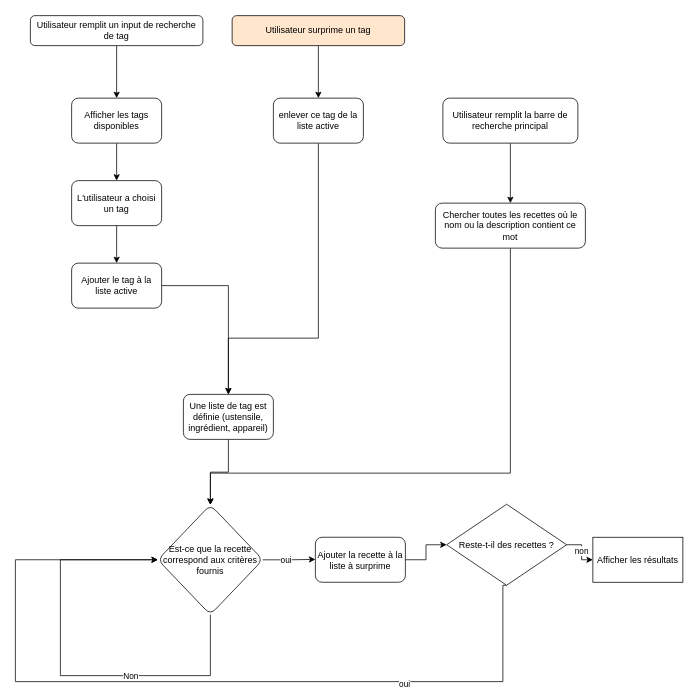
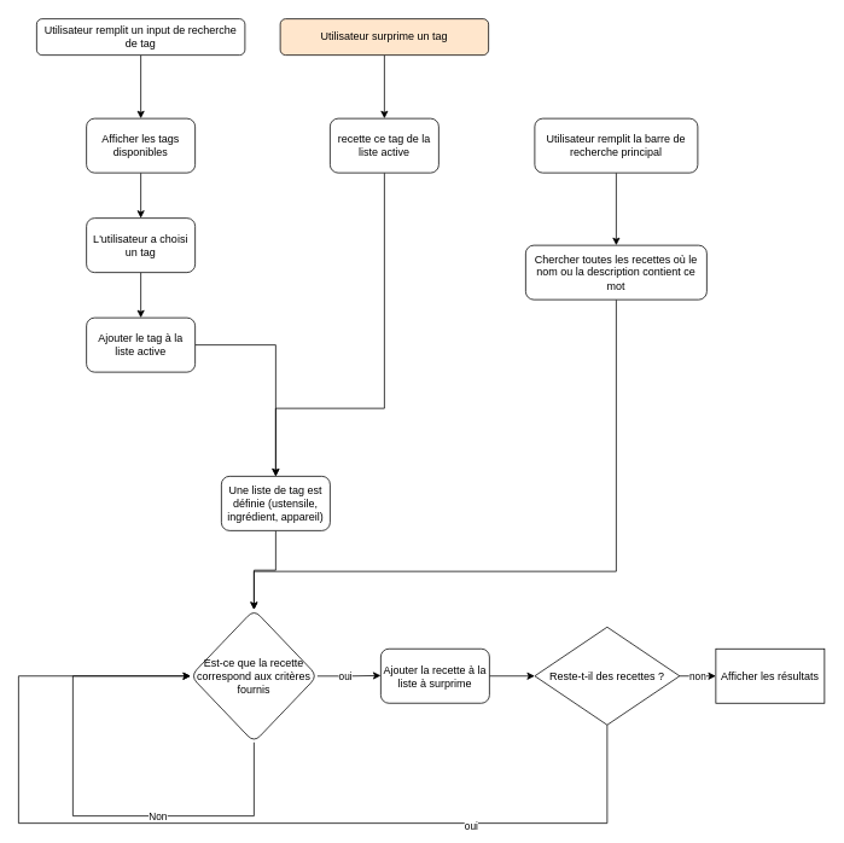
  <mxCell id="0" />
  <mxCell id="1" parent="0" />
  <mxCell id="2" value="" style="edgeStyle=orthogonalEdgeStyle;rounded=0;orthogonalLoop=1;jettySize=auto;html=1;" edge="1" parent="1" source="3" target="5"><mxGeometry relative="1" as="geometry" /></mxCell>
  <mxCell id="3" value="Utilisateur remplit un input de recherche de tag" style="rounded=1;whiteSpace=wrap;html=1;fontSize=12;glass=0;strokeWidth=1;shadow=0;" parent="1" vertex="1"><mxGeometry x="40" y="20" width="230" height="40" as="geometry" /></mxCell>
  <mxCell id="4" value="" style="edgeStyle=orthogonalEdgeStyle;rounded=0;orthogonalLoop=1;jettySize=auto;html=1;" edge="1" parent="1" source="5" target="7"><mxGeometry relative="1" as="geometry" /></mxCell>
  <mxCell id="5" value="Afficher les tags disponibles " style="whiteSpace=wrap;html=1;rounded=1;shadow=0;strokeWidth=1;glass=0;" vertex="1" parent="1"><mxGeometry x="95" y="130" width="120" height="60" as="geometry" /></mxCell>
  <mxCell id="6" value="" style="edgeStyle=orthogonalEdgeStyle;rounded=0;orthogonalLoop=1;jettySize=auto;html=1;" edge="1" parent="1" source="7" target="16"><mxGeometry relative="1" as="geometry" /></mxCell>
  <mxCell id="7" value="L'utilisateur a choisi un tag" style="whiteSpace=wrap;html=1;rounded=1;shadow=0;strokeWidth=1;glass=0;" vertex="1" parent="1"><mxGeometry x="95" y="240" width="120" height="60" as="geometry" /></mxCell>
  <mxCell id="8" value="" style="edgeStyle=orthogonalEdgeStyle;rounded=0;orthogonalLoop=1;jettySize=auto;html=1;entryX=0;entryY=0.5;entryDx=0;entryDy=0;" edge="1" parent="1" source="12"><mxGeometry relative="1" as="geometry"><mxPoint x="420" y="745" as="targetPoint" /></mxGeometry></mxCell>
  <mxCell id="9" value="oui" style="edgeLabel;html=1;align=center;verticalAlign=middle;resizable=0;points=[];" vertex="1" connectable="0" parent="8"><mxGeometry x="-0.273" y="-3" relative="1" as="geometry"><mxPoint x="5" y="-3" as="offset" /></mxGeometry></mxCell>
  <mxCell id="10" style="edgeStyle=orthogonalEdgeStyle;rounded=0;orthogonalLoop=1;jettySize=auto;html=1;exitX=0.5;exitY=1;exitDx=0;exitDy=0;entryX=0;entryY=0.5;entryDx=0;entryDy=0;" edge="1" parent="1" source="12" target="12"><mxGeometry relative="1" as="geometry"><mxPoint x="130" y="810" as="targetPoint" /><Array as="points"><mxPoint x="280" y="900" /><mxPoint x="80" y="900" /><mxPoint x="80" y="746" /></Array></mxGeometry></mxCell>
  <mxCell id="11" value="Non " style="edgeLabel;html=1;align=center;verticalAlign=middle;resizable=0;points=[];" vertex="1" connectable="0" parent="10"><mxGeometry x="-0.489" y="3" relative="1" as="geometry"><mxPoint x="-43" y="-3" as="offset" /></mxGeometry></mxCell>
  <mxCell id="12" value="Est-ce que la recette correspond aux critères fournis" style="rhombus;whiteSpace=wrap;html=1;rounded=1;shadow=0;strokeWidth=1;glass=0;" vertex="1" parent="1"><mxGeometry x="210" y="672.25" width="140" height="146.5" as="geometry" /></mxCell>
  <mxCell id="13" style="edgeStyle=orthogonalEdgeStyle;rounded=0;orthogonalLoop=1;jettySize=auto;html=1;entryX=0;entryY=0.5;entryDx=0;entryDy=0;exitX=0.5;exitY=1;exitDx=0;exitDy=0;" edge="1" parent="1" source="30" target="12"><mxGeometry relative="1" as="geometry"><mxPoint x="485" y="897.5" as="targetPoint" /><mxPoint x="670" y="908" as="sourcePoint" /><Array as="points"><mxPoint x="670" y="908" /><mxPoint x="20" y="908" /><mxPoint x="20" y="745" /></Array></mxGeometry></mxCell>
  <mxCell id="14" value="oui" style="edgeLabel;html=1;align=center;verticalAlign=middle;resizable=0;points=[];" vertex="1" connectable="0" parent="13"><mxGeometry x="-0.525" y="5" relative="1" as="geometry"><mxPoint x="5" y="-3" as="offset" /></mxGeometry></mxCell>
  <mxCell id="15" style="edgeStyle=orthogonalEdgeStyle;rounded=0;orthogonalLoop=1;jettySize=auto;html=1;entryX=0.5;entryY=0;entryDx=0;entryDy=0;" edge="1" parent="1" source="16" target="22"><mxGeometry relative="1" as="geometry" /></mxCell>
  <mxCell id="16" value="Ajouter le tag à la liste active" style="whiteSpace=wrap;html=1;rounded=1;shadow=0;strokeWidth=1;glass=0;" vertex="1" parent="1"><mxGeometry x="95" y="350" width="120" height="60" as="geometry" /></mxCell>
  <mxCell id="17" value="" style="edgeStyle=orthogonalEdgeStyle;rounded=0;orthogonalLoop=1;jettySize=auto;html=1;" edge="1" parent="1" source="18" target="20"><mxGeometry relative="1" as="geometry" /></mxCell>
  <mxCell id="18" value="Utilisateur surprime un tag " style="rounded=1;whiteSpace=wrap;html=1;fontSize=12;glass=0;strokeWidth=1;shadow=0;fillColor=#ffe6cc;" vertex="1" parent="1"><mxGeometry x="309" y="20" width="230" height="40" as="geometry" /></mxCell>
  <mxCell id="19" style="edgeStyle=orthogonalEdgeStyle;rounded=0;orthogonalLoop=1;jettySize=auto;html=1;" edge="1" parent="1" source="20" target="22"><mxGeometry relative="1" as="geometry"><mxPoint x="424" y="560" as="targetPoint" /><Array as="points"><mxPoint x="424" y="450" /><mxPoint x="304" y="450" /></Array></mxGeometry></mxCell>
- <mxCell id="20" value="enlever ce tag de la liste active" style="whiteSpace=wrap;html=1;rounded=1;shadow=0;strokeWidth=1;glass=0;" vertex="1" parent="1"><mxGeometry x="364" y="130" width="120" height="60" as="geometry" /></mxCell>
+ <mxCell id="20" value="recette ce tag de la liste active" style="whiteSpace=wrap;html=1;rounded=1;shadow=0;strokeWidth=1;glass=0;" vertex="1" parent="1"><mxGeometry x="364" y="130" width="120" height="60" as="geometry" /></mxCell>
  <mxCell id="21" style="edgeStyle=orthogonalEdgeStyle;rounded=0;orthogonalLoop=1;jettySize=auto;html=1;" edge="1" parent="1" source="22" target="12"><mxGeometry relative="1" as="geometry" /></mxCell>
  <mxCell id="22" value="Une liste de tag est définie (ustensile, ingrédient, appareil)" style="rounded=1;whiteSpace=wrap;html=1;" vertex="1" parent="1"><mxGeometry x="244" y="525" width="120" height="60" as="geometry" /></mxCell>
  <mxCell id="23" style="edgeStyle=orthogonalEdgeStyle;rounded=0;orthogonalLoop=1;jettySize=auto;html=1;entryX=0.5;entryY=0;entryDx=0;entryDy=0;" edge="1" parent="1" source="24" target="26"><mxGeometry relative="1" as="geometry" /></mxCell>
  <mxCell id="24" value="Utilisateur remplit la barre de recherche principal" style="rounded=1;whiteSpace=wrap;html=1;" vertex="1" parent="1"><mxGeometry x="590" y="130" width="180" height="60" as="geometry" /></mxCell>
  <mxCell id="25" style="edgeStyle=orthogonalEdgeStyle;rounded=0;orthogonalLoop=1;jettySize=auto;html=1;entryX=0.5;entryY=0;entryDx=0;entryDy=0;" edge="1" parent="1" source="26" target="12"><mxGeometry relative="1" as="geometry"><Array as="points"><mxPoint x="680" y="630" /><mxPoint x="280" y="630" /></Array></mxGeometry></mxCell>
  <mxCell id="26" value="Chercher toutes les recettes où le nom ou la description contient ce mot" style="rounded=1;whiteSpace=wrap;html=1;" vertex="1" parent="1"><mxGeometry x="580" y="270" width="200" height="60" as="geometry" /></mxCell>
  <mxCell id="27" style="edgeStyle=orthogonalEdgeStyle;rounded=0;orthogonalLoop=1;jettySize=auto;html=1;" edge="1" parent="1" source="28" target="30"><mxGeometry relative="1" as="geometry" /></mxCell>
  <mxCell id="28" value="Ajouter la recette à la liste à surprime" style="rounded=1;whiteSpace=wrap;html=1;" vertex="1" parent="1"><mxGeometry x="420" y="715.5" width="120" height="60" as="geometry" /></mxCell>
  <mxCell id="29" value="non" style="edgeStyle=orthogonalEdgeStyle;rounded=0;orthogonalLoop=1;jettySize=auto;html=1;" edge="1" parent="1" source="30" target="31"><mxGeometry relative="1" as="geometry" /></mxCell>
- <mxCell id="30" value="Reste-t-il des recettes ?" style="rhombus;whiteSpace=wrap;html=1;" vertex="1" parent="1"><mxGeometry x="595" y="671.5" width="160" height="108" as="geometry" /></mxCell>
+ <mxCell id="30" value="Reste-t-il des recettes ?" style="rhombus;whiteSpace=wrap;html=1;" vertex="1" parent="1"><mxGeometry x="590" y="691.5" width="160" height="108" as="geometry" /></mxCell>
  <mxCell id="31" value="Afficher les résultats" style="whiteSpace=wrap;html=1;" vertex="1" parent="1"><mxGeometry x="790" y="715.5" width="120" height="60" as="geometry" /></mxCell>
